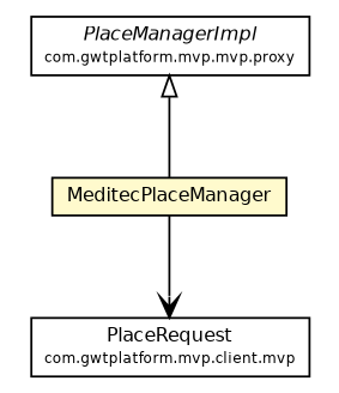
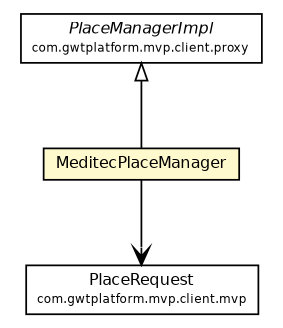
  digraph {
    node [fontcolor=black fontname=Helvetica fontsize=9.0 shape=plaintext]
    edge [fontname=Helvetica headport=p labelfontname=Helvetica labelfontsize=10 tailport=p]
    n1 [label=<<table border="0" cellborder="1" cellspacing="0" cellpadding="2" port="p" bgcolor="lemonChiffon" href="./MeditecPlaceManager.html"> 		<tr><td><table border="0" cellspacing="0" cellpadding="1"> 			<tr><td> MeditecPlaceManager </td></tr> 		</table></td></tr> 		</table>>]
    n2 [label=<<table border="0" cellborder="1" cellspacing="0" cellpadding="2" port="p" href="http://java.sun.com/j2se/1.4.2/docs/api/com/gwtplatform/mvp/client/proxy/PlaceRequest.html"> 		<tr><td><table border="0" cellspacing="0" cellpadding="1"> 			<tr><td> PlaceRequest </td></tr> 			<tr><td><font point-size="7.0"> com.gwtplatform.mvp.client.mvp </font></td></tr> 		</table></td></tr> 		</table>>]
-   n3 [label=<<table border="0" cellborder="1" cellspacing="0" cellpadding="2" port="p" href="http://java.sun.com/j2se/1.4.2/docs/api/com/gwtplatform/mvp/client/proxy/PlaceManagerImpl.html"> 		<tr><td><table border="0" cellspacing="0" cellpadding="1"> 			<tr><td><font face="Helvetica-Oblique"> PlaceManagerImpl </font></td></tr> 			<tr><td><font point-size="7.0"> com.gwtplatform.mvp.mvp.proxy </font></td></tr> 		</table></td></tr> 		</table>>]
+   n3 [label=<<table border="0" cellborder="1" cellspacing="0" cellpadding="2" port="p" href="http://java.sun.com/j2se/1.4.2/docs/api/com/gwtplatform/mvp/client/proxy/PlaceManagerImpl.html"> 		<tr><td><table border="0" cellspacing="0" cellpadding="1"> 			<tr><td><font face="Helvetica-Oblique"> PlaceManagerImpl </font></td></tr> 			<tr><td><font point-size="7.0"> com.gwtplatform.mvp.client.proxy </font></td></tr> 		</table></td></tr> 		</table>>]
    n1 -> n2 [arrowhead=open color=black fontcolor=black fontsize=10.0]
    n3 -> n1 [arrowtail=empty dir=back fontsize=10]
  }
